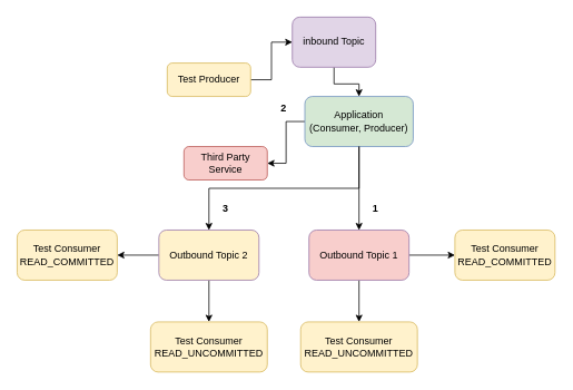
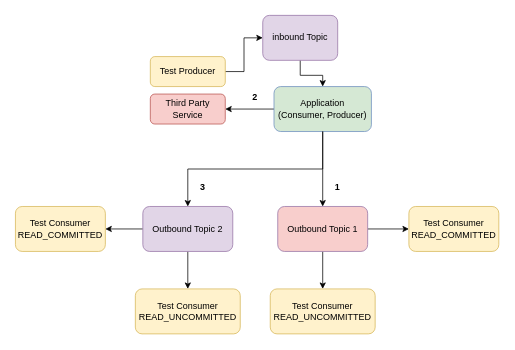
  <mxCell id="0" />
  <mxCell id="1" parent="0" />
  <mxCell id="2" style="edgeStyle=orthogonalEdgeStyle;rounded=0;orthogonalLoop=1;jettySize=auto;html=1;entryX=0;entryY=0.5;entryDx=0;entryDy=0;" edge="1" parent="1" source="3" target="5"><mxGeometry relative="1" as="geometry" /></mxCell>
  <mxCell id="3" value="Test Producer" style="rounded=1;whiteSpace=wrap;html=1;fillColor=#fff2cc;strokeColor=#d6b656;" vertex="1" parent="1"><mxGeometry x="200" y="75" width="100" height="40" as="geometry" /></mxCell>
  <mxCell id="4" style="edgeStyle=orthogonalEdgeStyle;rounded=0;orthogonalLoop=1;jettySize=auto;html=1;entryX=0.5;entryY=0;entryDx=0;entryDy=0;" edge="1" parent="1" source="5" target="7"><mxGeometry relative="1" as="geometry" /></mxCell>
  <mxCell id="5" value="inbound Topic" style="rounded=1;whiteSpace=wrap;html=1;fillColor=#e1d5e7;strokeColor=#9673a6;" vertex="1" parent="1"><mxGeometry x="350" y="20" width="100" height="60" as="geometry" /></mxCell>
  <mxCell id="6" style="edgeStyle=orthogonalEdgeStyle;rounded=0;orthogonalLoop=1;jettySize=auto;html=1;entryX=1;entryY=0.5;entryDx=0;entryDy=0;" edge="1" parent="1" source="7" target="14"><mxGeometry relative="1" as="geometry" /></mxCell>
  <mxCell id="7" value="Application&lt;div&gt;(Consumer, Producer)&lt;/div&gt;" style="rounded=1;whiteSpace=wrap;html=1;fillColor=#d5e8d4;strokeColor=#6c8ebf;" vertex="1" parent="1"><mxGeometry x="365" y="115" width="130" height="60" as="geometry" /></mxCell>
  <mxCell id="8" style="edgeStyle=orthogonalEdgeStyle;rounded=0;orthogonalLoop=1;jettySize=auto;html=1;exitX=0.5;exitY=1;exitDx=0;exitDy=0;entryX=0.5;entryY=0;entryDx=0;entryDy=0;" edge="1" parent="1" source="10" target="18"><mxGeometry relative="1" as="geometry" /></mxCell>
  <mxCell id="9" style="edgeStyle=orthogonalEdgeStyle;rounded=0;orthogonalLoop=1;jettySize=auto;html=1;entryX=1;entryY=0.5;entryDx=0;entryDy=0;" edge="1" parent="1" source="10" target="17"><mxGeometry relative="1" as="geometry" /></mxCell>
- <mxCell id="10" value="Outbound Topic 2" style="rounded=1;whiteSpace=wrap;html=1;fillColor=#fff2cc;strokeColor=#9673a6;" vertex="1" parent="1"><mxGeometry x="190" y="275" width="120" height="60" as="geometry" /></mxCell>
+ <mxCell id="10" value="Outbound Topic 2" style="rounded=1;whiteSpace=wrap;html=1;fillColor=#e1d5e7;strokeColor=#9673a6;" vertex="1" parent="1"><mxGeometry x="190" y="275" width="120" height="60" as="geometry" /></mxCell>
  <mxCell id="11" style="edgeStyle=orthogonalEdgeStyle;rounded=0;orthogonalLoop=1;jettySize=auto;html=1;entryX=0;entryY=0.5;entryDx=0;entryDy=0;" edge="1" parent="1" source="13" target="15"><mxGeometry relative="1" as="geometry" /></mxCell>
  <mxCell id="12" style="edgeStyle=orthogonalEdgeStyle;rounded=0;orthogonalLoop=1;jettySize=auto;html=1;entryX=0.5;entryY=0;entryDx=0;entryDy=0;" edge="1" parent="1" source="13" target="16"><mxGeometry relative="1" as="geometry" /></mxCell>
  <mxCell id="13" value="Outbound Topic 1" style="rounded=1;whiteSpace=wrap;html=1;fillColor=#f8cecc;strokeColor=#9673a6;" vertex="1" parent="1"><mxGeometry x="370" y="275" width="120" height="60" as="geometry" /></mxCell>
- <mxCell id="14" value="Third Party Service" style="rounded=1;whiteSpace=wrap;html=1;fillColor=#f8cecc;strokeColor=#b85450;" vertex="1" parent="1"><mxGeometry x="220" y="175" width="100" height="40" as="geometry" /></mxCell>
+ <mxCell id="14" value="Third Party Service" style="rounded=1;whiteSpace=wrap;html=1;fillColor=#f8cecc;strokeColor=#b85450;" vertex="1" parent="1"><mxGeometry x="200" y="125" width="100" height="40" as="geometry" /></mxCell>
  <mxCell id="15" value="Test Consumer&lt;div&gt;READ_COMMITTED&lt;/div&gt;" style="rounded=1;whiteSpace=wrap;html=1;fillColor=#fff2cc;strokeColor=#d6b656;" vertex="1" parent="1"><mxGeometry x="545" y="275" width="120" height="60" as="geometry" /></mxCell>
  <mxCell id="16" value="Test Consumer&lt;div&gt;READ_UNCOMMITTED&lt;/div&gt;" style="rounded=1;whiteSpace=wrap;html=1;fillColor=#fff2cc;strokeColor=#d6b656;" vertex="1" parent="1"><mxGeometry x="360" y="385" width="140" height="60" as="geometry" /></mxCell>
  <mxCell id="17" value="Test Consumer&lt;div&gt;READ_COMMITTED&lt;/div&gt;" style="rounded=1;whiteSpace=wrap;html=1;fillColor=#fff2cc;strokeColor=#d6b656;" vertex="1" parent="1"><mxGeometry x="20" y="275" width="120" height="60" as="geometry" /></mxCell>
  <mxCell id="18" value="Test Consumer&lt;div&gt;READ_UNCOMMITTED&lt;/div&gt;" style="rounded=1;whiteSpace=wrap;html=1;fillColor=#fff2cc;strokeColor=#d6b656;" vertex="1" parent="1"><mxGeometry x="180" y="385" width="140" height="60" as="geometry" /></mxCell>
  <mxCell id="19" style="edgeStyle=orthogonalEdgeStyle;rounded=0;orthogonalLoop=1;jettySize=auto;html=1;" edge="1" parent="1" source="7"><mxGeometry relative="1" as="geometry"><mxPoint x="430" y="275" as="targetPoint" /></mxGeometry></mxCell>
  <mxCell id="20" style="edgeStyle=orthogonalEdgeStyle;rounded=0;orthogonalLoop=1;jettySize=auto;html=1;" edge="1" parent="1" source="7"><mxGeometry relative="1" as="geometry"><mxPoint x="250" y="275" as="targetPoint" /><Array as="points"><mxPoint x="430" y="225" /><mxPoint x="250" y="225" /></Array></mxGeometry></mxCell>
  <mxCell id="21" value="&lt;b&gt;1&lt;/b&gt;" style="text;html=1;align=center;verticalAlign=middle;whiteSpace=wrap;rounded=0;" vertex="1" parent="1"><mxGeometry x="420" y="235" width="60" height="30" as="geometry" /></mxCell>
  <mxCell id="22" value="&lt;b&gt;2&lt;/b&gt;" style="text;html=1;align=center;verticalAlign=middle;whiteSpace=wrap;rounded=0;" vertex="1" parent="1"><mxGeometry x="310" y="115" width="60" height="30" as="geometry" /></mxCell>
  <mxCell id="23" value="&lt;b&gt;3&lt;/b&gt;" style="text;html=1;align=center;verticalAlign=middle;whiteSpace=wrap;rounded=0;" vertex="1" parent="1"><mxGeometry x="240" y="235" width="60" height="30" as="geometry" /></mxCell>
